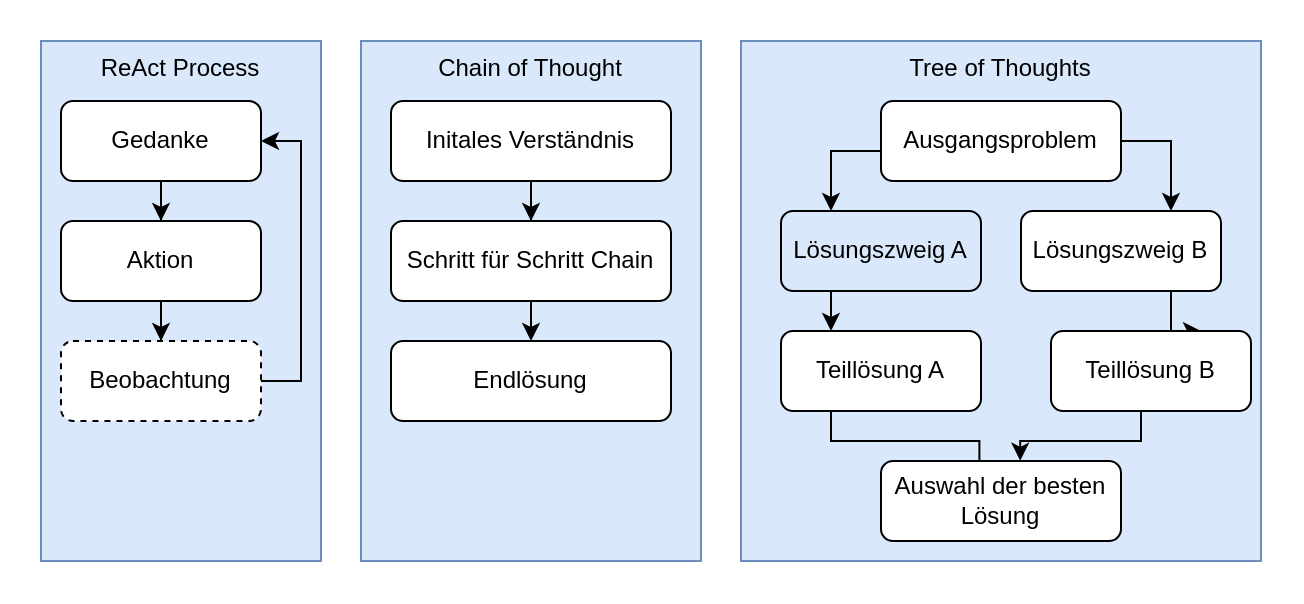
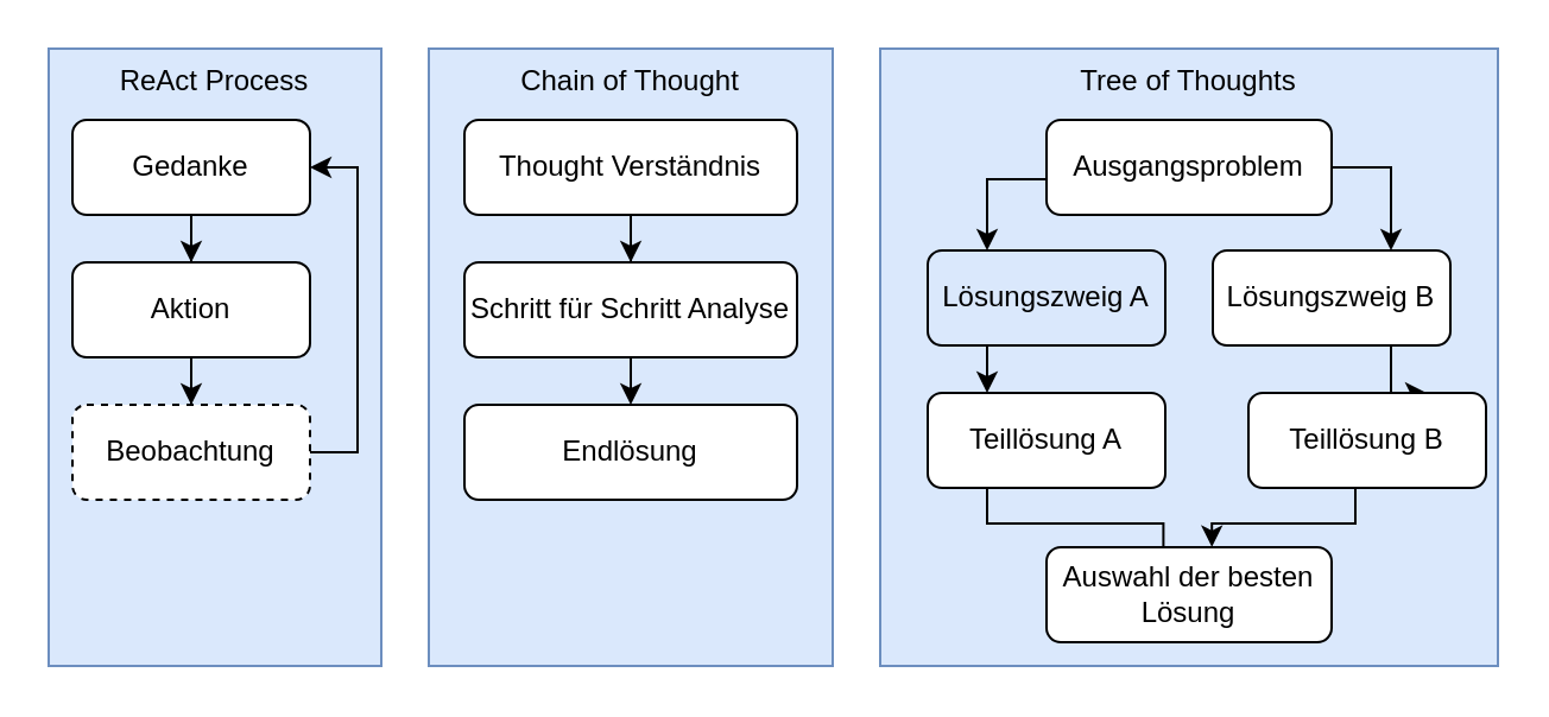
  <mxCell id="0" />
  <mxCell id="1" parent="0" />
  <mxCell id="2" value="Tree of Thoughts" style="rounded=0;whiteSpace=wrap;fillColor=#dae8fc;strokeColor=#6c8ebf;verticalAlign=top;" parent="1" vertex="1"><mxGeometry x="370" y="20" width="260" height="260" as="geometry" /></mxCell>
  <mxCell id="3" value="Chain of Thought" style="rounded=0;whiteSpace=wrap;fillColor=#dae8fc;strokeColor=#6c8ebf;verticalAlign=top;" parent="1" vertex="1"><mxGeometry x="180" y="20" width="170" height="260" as="geometry" /></mxCell>
  <mxCell id="4" value="ReAct Process" style="rounded=0;whiteSpace=wrap;fillColor=#dae8fc;strokeColor=#6c8ebf;verticalAlign=top;" parent="1" vertex="1"><mxGeometry x="20" y="20" width="140" height="260" as="geometry" /></mxCell>
  <mxCell id="5" value="" style="edgeStyle=orthogonalEdgeStyle;rounded=0;orthogonalLoop=1;jettySize=auto;entryX=0.5;entryY=0;entryDx=0;entryDy=0;" parent="1" source="6" target="8" edge="1"><mxGeometry relative="1" as="geometry" /></mxCell>
  <mxCell id="6" value="Gedanke" style="rounded=1;whiteSpace=wrap;" parent="1" vertex="1"><mxGeometry x="30" y="50" width="100" height="40" as="geometry" /></mxCell>
  <mxCell id="7" value="" style="edgeStyle=orthogonalEdgeStyle;rounded=0;orthogonalLoop=1;jettySize=auto;entryX=0.5;entryY=0;entryDx=0;entryDy=0;" parent="1" source="8" target="10" edge="1"><mxGeometry relative="1" as="geometry" /></mxCell>
  <mxCell id="8" value="Aktion" style="rounded=1;whiteSpace=wrap;" parent="1" vertex="1"><mxGeometry x="30" y="110" width="100" height="40" as="geometry" /></mxCell>
  <mxCell id="9" value="" style="edgeStyle=orthogonalEdgeStyle;rounded=0;orthogonalLoop=1;jettySize=auto;entryX=1;entryY=0.5;entryDx=0;entryDy=0;" parent="1" source="10" target="6" edge="1"><mxGeometry relative="1" as="geometry"><Array as="points"><mxPoint x="150" y="190" /><mxPoint x="150" y="70" /></Array></mxGeometry></mxCell>
  <mxCell id="10" value="Beobachtung" style="rounded=1;whiteSpace=wrap;dashed=1;" parent="1" vertex="1"><mxGeometry x="30" y="170" width="100" height="40" as="geometry" /></mxCell>
  <mxCell id="11" value="Endlösung" style="rounded=1;whiteSpace=wrap;" parent="1" vertex="1"><mxGeometry x="195" y="170" width="140" height="40" as="geometry" /></mxCell>
  <mxCell id="12" value="" style="edgeStyle=orthogonalEdgeStyle;rounded=0;orthogonalLoop=1;jettySize=auto;entryX=0.5;entryY=0;entryDx=0;entryDy=0;" parent="1" source="13" target="15" edge="1"><mxGeometry relative="1" as="geometry" /></mxCell>
- <mxCell id="13" value="Initales Verständnis" style="rounded=1;whiteSpace=wrap;" parent="1" vertex="1"><mxGeometry x="195" y="50" width="140" height="40" as="geometry" /></mxCell>
+ <mxCell id="13" value="Thought Verständnis" style="rounded=1;whiteSpace=wrap;" parent="1" vertex="1"><mxGeometry x="195" y="50" width="140" height="40" as="geometry" /></mxCell>
  <mxCell id="14" value="" style="edgeStyle=orthogonalEdgeStyle;rounded=0;orthogonalLoop=1;jettySize=auto;" parent="1" source="15" edge="1"><mxGeometry relative="1" as="geometry"><mxPoint x="265" y="170" as="targetPoint" /></mxGeometry></mxCell>
- <mxCell id="15" value="Schritt für Schritt Chain" style="rounded=1;whiteSpace=wrap;" parent="1" vertex="1"><mxGeometry x="195" y="110" width="140" height="40" as="geometry" /></mxCell>
+ <mxCell id="15" value="Schritt für Schritt Analyse" style="rounded=1;whiteSpace=wrap;" parent="1" vertex="1"><mxGeometry x="195" y="110" width="140" height="40" as="geometry" /></mxCell>
  <mxCell id="16" value="Auswahl der besten Lösung" style="rounded=1;whiteSpace=wrap;" parent="1" vertex="1"><mxGeometry x="440" y="230" width="120" height="40" as="geometry" /></mxCell>
  <mxCell id="17" value="" style="edgeStyle=orthogonalEdgeStyle;rounded=0;orthogonalLoop=1;jettySize=auto;entryX=0.25;entryY=0;entryDx=0;entryDy=0;exitX=0;exitY=0.5;exitDx=0;exitDy=0;" parent="1" source="19" target="21" edge="1"><mxGeometry relative="1" as="geometry"><Array as="points"><mxPoint x="440" y="75" /><mxPoint x="415" y="75" /></Array></mxGeometry></mxCell>
  <mxCell id="18" value="" style="edgeStyle=orthogonalEdgeStyle;rounded=0;orthogonalLoop=1;jettySize=auto;entryX=0.75;entryY=0;entryDx=0;entryDy=0;exitX=1;exitY=0.5;exitDx=0;exitDy=0;" parent="1" source="19" target="25" edge="1"><mxGeometry relative="1" as="geometry" /></mxCell>
  <mxCell id="19" value="Ausgangsproblem" style="rounded=1;whiteSpace=wrap;" parent="1" vertex="1"><mxGeometry x="440" y="50" width="120" height="40" as="geometry" /></mxCell>
  <mxCell id="20" value="" style="edgeStyle=orthogonalEdgeStyle;rounded=0;orthogonalLoop=1;jettySize=auto;exitX=0.25;exitY=1;exitDx=0;exitDy=0;entryX=0.25;entryY=0;entryDx=0;entryDy=0;" parent="1" source="21" target="23" edge="1"><mxGeometry relative="1" as="geometry" /></mxCell>
  <mxCell id="21" value="Lösungszweig A" style="rounded=1;whiteSpace=wrap;fillColor=#dae8fc;" parent="1" vertex="1"><mxGeometry x="390" y="105" width="100" height="40" as="geometry" /></mxCell>
  <mxCell id="22" value="" style="edgeStyle=orthogonalEdgeStyle;rounded=0;orthogonalLoop=1;jettySize=auto;entryX=0.41;entryY=0.002;entryDx=0;entryDy=0;entryPerimeter=0;exitX=0.25;exitY=1;exitDx=0;exitDy=0;endArrow=none;" parent="1" source="23" target="16" edge="1"><mxGeometry relative="1" as="geometry"><mxPoint x="619" y="240" as="targetPoint" /><Array as="points"><mxPoint x="415" y="220" /><mxPoint x="489" y="220" /></Array></mxGeometry></mxCell>
  <mxCell id="23" value="Teillösung A" style="rounded=1;whiteSpace=wrap;" parent="1" vertex="1"><mxGeometry x="390" y="165" width="100" height="40" as="geometry" /></mxCell>
  <mxCell id="24" value="" style="edgeStyle=orthogonalEdgeStyle;rounded=0;orthogonalLoop=1;jettySize=auto;entryX=0.75;entryY=0;entryDx=0;entryDy=0;exitX=0.75;exitY=1;exitDx=0;exitDy=0;" parent="1" source="25" target="26" edge="1"><mxGeometry relative="1" as="geometry"><Array as="points"><mxPoint x="585" y="160" /><mxPoint x="585" y="160" /></Array></mxGeometry></mxCell>
  <mxCell id="25" value="Lösungszweig B" style="rounded=1;whiteSpace=wrap;" parent="1" vertex="1"><mxGeometry x="510" y="105" width="100" height="40" as="geometry" /></mxCell>
  <mxCell id="26" value="Teillösung B" style="rounded=1;whiteSpace=wrap;" parent="1" vertex="1"><mxGeometry x="525" y="165" width="100" height="40" as="geometry" /></mxCell>
  <mxCell id="27" value="" style="edgeStyle=orthogonalEdgeStyle;rounded=0;orthogonalLoop=1;jettySize=auto;entryX=0.58;entryY=-0.003;entryDx=0;entryDy=0;entryPerimeter=0;" parent="1" source="26" target="16" edge="1"><mxGeometry relative="1" as="geometry"><Array as="points"><mxPoint x="570" y="220" /><mxPoint x="510" y="220" /></Array></mxGeometry></mxCell>
